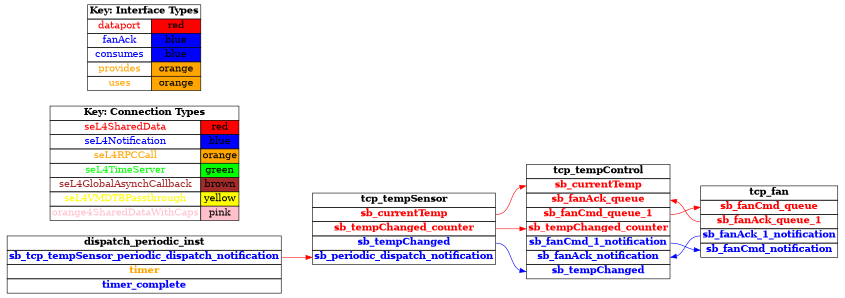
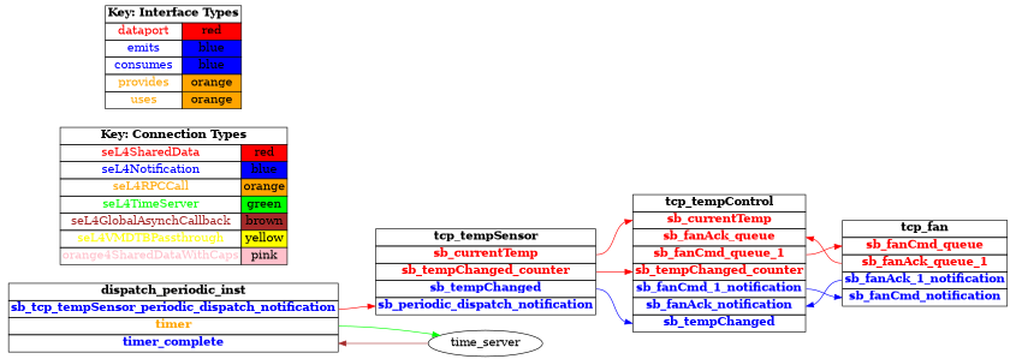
  digraph {
    rankdir=LR
    node [fontsize=16 shape=plaintext]
    edge [color=red]
    n1 [label=<     <TABLE BORDER="0" CELLBORDER="1" CELLSPACING="0">       <TR><TD><B>tcp_tempSensor</B></TD></TR>       <TR><TD PORT="sb_currentTemp"><FONT COLOR="red"><B>sb_currentTemp</B></FONT></TD></TR>       <TR><TD PORT="sb_tempChanged_counter"><FONT COLOR="red"><B>sb_tempChanged_counter</B></FONT></TD></TR>       <TR><TD PORT="sb_tempChanged"><FONT COLOR="blue"><B>sb_tempChanged</B></FONT></TD></TR>       <TR><TD PORT="sb_periodic_dispatch_notification"><FONT COLOR="blue"><B>sb_periodic_dispatch_notification</B></FONT></TD></TR>"     </TABLE>   >]
    n2 [label=<     <TABLE BORDER="0" CELLBORDER="1" CELLSPACING="0">       <TR><TD><B>tcp_tempControl</B></TD></TR>       <TR><TD PORT="sb_currentTemp"><FONT COLOR="red"><B>sb_currentTemp</B></FONT></TD></TR>       <TR><TD PORT="sb_fanAck_queue"><FONT COLOR="red"><B>sb_fanAck_queue</B></FONT></TD></TR>       <TR><TD PORT="sb_fanCmd_queue_1"><FONT COLOR="red"><B>sb_fanCmd_queue_1</B></FONT></TD></TR>       <TR><TD PORT="sb_tempChanged_counter"><FONT COLOR="red"><B>sb_tempChanged_counter</B></FONT></TD></TR>       <TR><TD PORT="sb_fanCmd_1_notification"><FONT COLOR="blue"><B>sb_fanCmd_1_notification</B></FONT></TD></TR>       <TR><TD PORT="sb_fanAck_notification"><FONT COLOR="blue"><B>sb_fanAck_notification</B></FONT></TD></TR>       <TR><TD PORT="sb_tempChanged"><FONT COLOR="blue"><B>sb_tempChanged</B></FONT></TD></TR>"     </TABLE>   >]
    n3 [label=<     <TABLE BORDER="0" CELLBORDER="1" CELLSPACING="0">       <TR><TD><B>tcp_fan</B></TD></TR>       <TR><TD PORT="sb_fanCmd_queue"><FONT COLOR="red"><B>sb_fanCmd_queue</B></FONT></TD></TR>       <TR><TD PORT="sb_fanAck_queue_1"><FONT COLOR="red"><B>sb_fanAck_queue_1</B></FONT></TD></TR>       <TR><TD PORT="sb_fanAck_1_notification"><FONT COLOR="blue"><B>sb_fanAck_1_notification</B></FONT></TD></TR>       <TR><TD PORT="sb_fanCmd_notification"><FONT COLOR="blue"><B>sb_fanCmd_notification</B></FONT></TD></TR>"     </TABLE>   >]
    n4 [label=<     <TABLE BORDER="0" CELLBORDER="1" CELLSPACING="0">       <TR><TD><B>dispatch_periodic_inst</B></TD></TR>       <TR><TD PORT="sb_tcp_tempSensor_periodic_dispatch_notification"><FONT COLOR="blue"><B>sb_tcp_tempSensor_periodic_dispatch_notification</B></FONT></TD></TR>       <TR><TD PORT="timer"><FONT COLOR="orange"><B>timer</B></FONT></TD></TR>       <TR><TD PORT="timer_complete"><FONT COLOR="blue"><B>timer_complete</B></FONT></TD></TR>"     </TABLE>   >]
+   time_server [shape=ellipse]
    n6 [label=<    <TABLE BORDER="0" CELLBORDER="1" CELLSPACING="0">      <TR><TD COLSPAN="2"><B>Key: Connection Types</B></TD></TR>      <TR><TD><FONT COLOR="red">seL4SharedData</FONT></TD><TD BGCOLOR="red">red</TD></TR>      <TR><TD><FONT COLOR="blue">seL4Notification</FONT></TD><TD BGCOLOR="blue">blue</TD></TR>      <TR><TD><FONT COLOR="orange">seL4RPCCall</FONT></TD><TD BGCOLOR="orange">orange</TD></TR>      <TR><TD><FONT COLOR="green">seL4TimeServer</FONT></TD><TD BGCOLOR="green">green</TD></TR>      <TR><TD><FONT COLOR="brown">seL4GlobalAsynchCallback</FONT></TD><TD BGCOLOR="brown">brown</TD></TR>      <TR><TD><FONT COLOR="yellow">seL4VMDTBPassthrough</FONT></TD><TD BGCOLOR="yellow">yellow</TD></TR>      <TR><TD><FONT COLOR="pink">orange4SharedDataWithCaps</FONT></TD><TD BGCOLOR="pink">pink</TD></TR>    </TABLE>   >]
-   n7 [label=<    <TABLE BORDER="0" CELLBORDER="1" CELLSPACING="0">      <TR><TD COLSPAN="2"><B>Key: Interface Types</B></TD></TR>      <TR><TD><FONT COLOR="red">dataport</FONT></TD><TD BGCOLOR="red">red</TD></TR>      <TR><TD><FONT COLOR="blue">fanAck</FONT></TD><TD BGCOLOR="blue">blue</TD></TR>      <TR><TD><FONT COLOR="blue">consumes</FONT></TD><TD BGCOLOR="blue">blue</TD></TR>      <TR><TD><FONT COLOR="orange">provides</FONT></TD><TD BGCOLOR="orange">orange</TD></TR>      <TR><TD><FONT COLOR="orange">uses</FONT></TD><TD BGCOLOR="orange">orange</TD></TR>    </TABLE>   >]
+   n7 [label=<    <TABLE BORDER="0" CELLBORDER="1" CELLSPACING="0">      <TR><TD COLSPAN="2"><B>Key: Interface Types</B></TD></TR>      <TR><TD><FONT COLOR="red">dataport</FONT></TD><TD BGCOLOR="red">red</TD></TR>      <TR><TD><FONT COLOR="blue">emits</FONT></TD><TD BGCOLOR="blue">blue</TD></TR>      <TR><TD><FONT COLOR="blue">consumes</FONT></TD><TD BGCOLOR="blue">blue</TD></TR>      <TR><TD><FONT COLOR="orange">provides</FONT></TD><TD BGCOLOR="orange">orange</TD></TR>      <TR><TD><FONT COLOR="orange">uses</FONT></TD><TD BGCOLOR="orange">orange</TD></TR>    </TABLE>   >]
    n1 -> n2 [headport=sb_currentTemp tailport=sb_currentTemp]
    n1 -> n2 [color=blue headport=sb_tempChanged tailport=sb_tempChanged]
    n1 -> n2 [headport=sb_tempChanged_counter tailport=sb_tempChanged_counter]
    n2 -> n3 [color=blue headport=sb_fanCmd_notification tailport=sb_fanCmd_1_notification]
    n2 -> n3 [headport=sb_fanCmd_queue tailport=sb_fanCmd_queue_1]
    n3 -> n2 [color=blue headport=sb_fanAck_notification tailport=sb_fanAck_1_notification]
    n3 -> n2 [headport=sb_fanAck_queue tailport=sb_fanAck_queue_1]
    n4 -> n1 [headport=sb_periodic_dispatch_notification tailport=sb_tcp_tempSensor_periodic_dispatch_notification]
+   n4 -> time_server [color=green headport=the_timer tailport=timer]
+   time_server -> n4 [color=brown headport=timer_complete tailport=timer_notification]
  }
